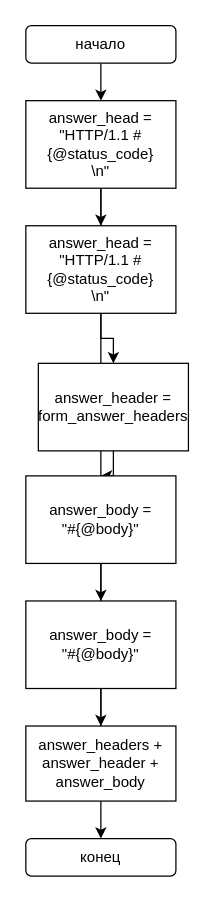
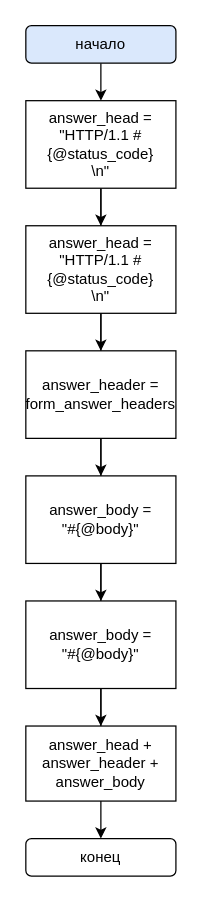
  <mxCell id="0" />
  <mxCell id="1" parent="0" />
  <mxCell id="2" value="" style="edgeStyle=orthogonalEdgeStyle;rounded=0;orthogonalLoop=1;jettySize=auto;html=1;endArrow=none;" edge="1" parent="1" source="7" target="16"><mxGeometry relative="1" as="geometry"><mxPoint x="80" y="150" as="sourcePoint" /><mxPoint x="80" y="580" as="targetPoint" /></mxGeometry></mxCell>
  <mxCell id="3" value="" style="edgeStyle=orthogonalEdgeStyle;rounded=0;orthogonalLoop=1;jettySize=auto;html=1;" edge="1" parent="1" source="4"><mxGeometry relative="1" as="geometry"><mxPoint x="80" y="80" as="targetPoint" /></mxGeometry></mxCell>
- <mxCell id="4" value="начало" style="rounded=1;whiteSpace=wrap;html=1;" vertex="1" parent="1"><mxGeometry x="20" y="20" width="120" height="30" as="geometry" /></mxCell>
+ <mxCell id="4" value="начало" style="rounded=1;whiteSpace=wrap;html=1;fillColor=#dae8fc;" vertex="1" parent="1"><mxGeometry x="20" y="20" width="120" height="30" as="geometry" /></mxCell>
  <mxCell id="5" value="" style="edgeStyle=orthogonalEdgeStyle;rounded=0;orthogonalLoop=1;jettySize=auto;html=1;startArrow=none;" edge="1" parent="1" source="16" target="8"><mxGeometry relative="1" as="geometry" /></mxCell>
  <mxCell id="6" value="" style="edgeStyle=orthogonalEdgeStyle;rounded=0;orthogonalLoop=1;jettySize=auto;html=1;" edge="1" parent="1" source="7" target="10"><mxGeometry relative="1" as="geometry" /></mxCell>
  <mxCell id="7" value="&lt;div&gt;answer_head = &quot;HTTP/1.1 #{@status_code}&lt;/div&gt;&lt;div&gt;\n&quot;&lt;/div&gt;" style="rounded=0;whiteSpace=wrap;html=1;" vertex="1" parent="1"><mxGeometry x="20" y="80" width="120" height="70" as="geometry" /></mxCell>
  <mxCell id="8" value="конец" style="rounded=1;whiteSpace=wrap;html=1;" vertex="1" parent="1"><mxGeometry x="20" y="670" width="120" height="30" as="geometry" /></mxCell>
  <mxCell id="9" value="" style="edgeStyle=orthogonalEdgeStyle;rounded=0;orthogonalLoop=1;jettySize=auto;html=1;" edge="1" parent="1" source="10" target="12"><mxGeometry relative="1" as="geometry" /></mxCell>
  <mxCell id="10" value="&lt;div&gt;answer_head = &quot;HTTP/1.1 #{@status_code}&lt;/div&gt;&lt;div&gt;\n&quot;&lt;/div&gt;" style="rounded=0;whiteSpace=wrap;html=1;" vertex="1" parent="1"><mxGeometry x="20" y="180" width="120" height="70" as="geometry" /></mxCell>
  <mxCell id="11" value="" style="edgeStyle=orthogonalEdgeStyle;rounded=0;orthogonalLoop=1;jettySize=auto;html=1;" edge="1" parent="1" source="12" target="14"><mxGeometry relative="1" as="geometry" /></mxCell>
- <mxCell id="12" value="answer_header = form_answer_headers" style="rounded=0;whiteSpace=wrap;html=1;" vertex="1" parent="1"><mxGeometry x="30" y="290" width="120" height="70" as="geometry" /></mxCell>
+ <mxCell id="12" value="answer_header = form_answer_headers" style="rounded=0;whiteSpace=wrap;html=1;" vertex="1" parent="1"><mxGeometry x="20" y="280" width="120" height="70" as="geometry" /></mxCell>
  <mxCell id="13" value="" style="edgeStyle=orthogonalEdgeStyle;rounded=0;orthogonalLoop=1;jettySize=auto;html=1;" edge="1" parent="1" source="14" target="16"><mxGeometry relative="1" as="geometry" /></mxCell>
  <mxCell id="14" value="&lt;div&gt;answer_body = &lt;br&gt;&lt;/div&gt;&lt;div&gt;&quot;#{@body}&quot;&lt;br&gt;&lt;/div&gt;" style="rounded=0;whiteSpace=wrap;html=1;" vertex="1" parent="1"><mxGeometry x="20" y="380" width="120" height="70" as="geometry" /></mxCell>
  <mxCell id="15" style="edgeStyle=orthogonalEdgeStyle;rounded=0;orthogonalLoop=1;jettySize=auto;html=1;entryX=0.5;entryY=0;entryDx=0;entryDy=0;" edge="1" parent="1" source="16" target="17"><mxGeometry relative="1" as="geometry" /></mxCell>
  <mxCell id="16" value="&lt;div&gt;answer_body = &lt;br&gt;&lt;/div&gt;&lt;div&gt;&quot;#{@body}&quot;&lt;br&gt;&lt;/div&gt;" style="rounded=0;whiteSpace=wrap;html=1;" vertex="1" parent="1"><mxGeometry x="20" y="480" width="120" height="70" as="geometry" /></mxCell>
- <mxCell id="17" value="&lt;div&gt;answer_headers +&lt;/div&gt;&lt;div&gt;answer_header +&lt;/div&gt;&lt;div&gt;answer_body&lt;br&gt;&lt;/div&gt;" style="rounded=0;whiteSpace=wrap;html=1;" vertex="1" parent="1"><mxGeometry x="20" y="580" width="120" height="60" as="geometry" /></mxCell>
+ <mxCell id="17" value="&lt;div&gt;answer_head +&lt;/div&gt;&lt;div&gt;answer_header +&lt;/div&gt;&lt;div&gt;answer_body&lt;br&gt;&lt;/div&gt;" style="rounded=0;whiteSpace=wrap;html=1;" vertex="1" parent="1"><mxGeometry x="20" y="580" width="120" height="60" as="geometry" /></mxCell>
